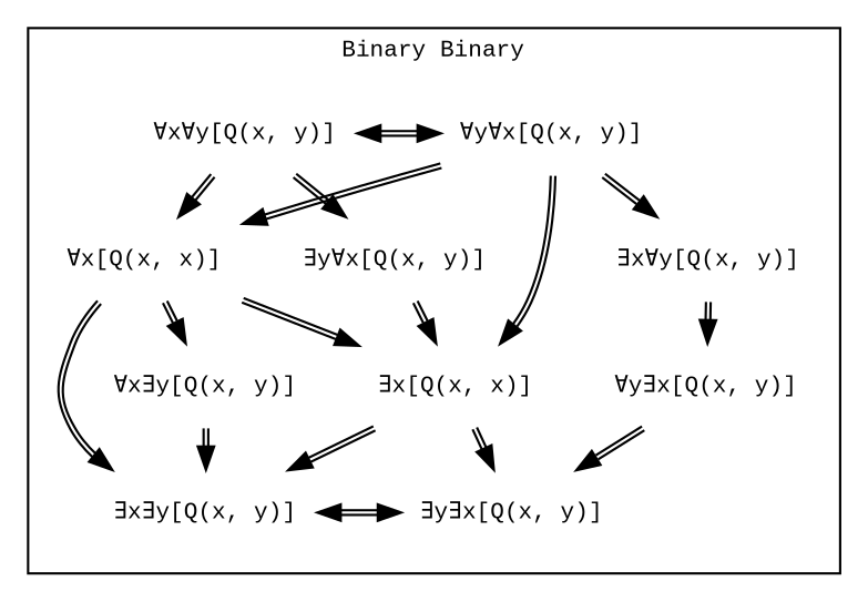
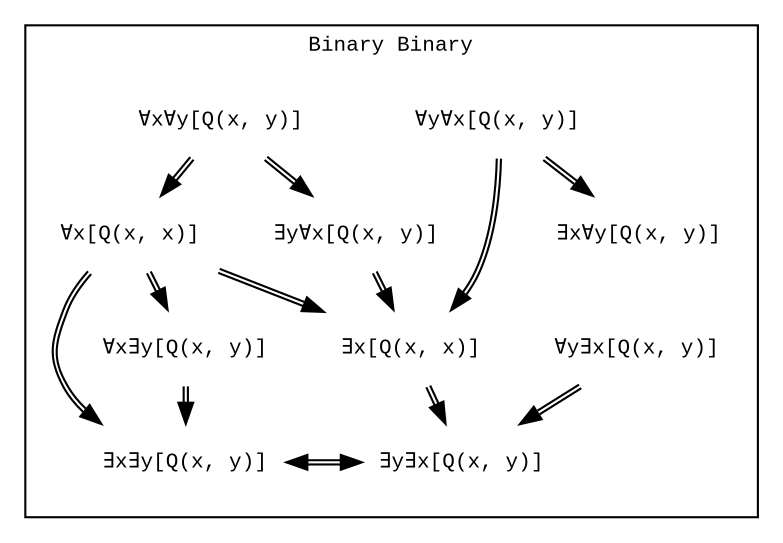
  digraph {
    clusterrank=global
    compound=true
    fontname="Liberation Mono"
    fontsize=10
    newrank=true
    rankdir=TB
    ranksep=0.25
    node [fontname="Liberation Mono" fontsize=10 shape=plaintext]
    edge [color="black:black" fontname="Liberation Mono" fontsize=10]
    n1 [label="∀x∀y[Q(x, y)]"]
    n2 [label="∀y∀x[Q(x, y)]"]
    n3 [label="∃y∀x[Q(x, y)]"]
    n4 [label="∀x[Q(x, x)]"]
    n5 [label="∃x∀y[Q(x, y)]"]
    n6 [label="∀x∃y[Q(x, y)]"]
    n7 [label="∃x[Q(x, x)]"]
    n8 [label="∀y∃x[Q(x, y)]"]
    n9 [label="∃x∃y[Q(x, y)]"]
    n10 [label="∃y∃x[Q(x, y)]"]
    subgraph cluster_1 {
      label="Binary Binary"
      style=solid
      subgraph sub_2 {
        label="Binary Predicate"
        rank=same
        style=solid
        n1
        n2
      }
      subgraph sub_3 {
        label="Binary Predicate"
        rank=same
        style=solid
        n3
        n4
        n5
      }
      subgraph sub_4 {
        label="Binary Predicate"
        rank=same
        style=solid
        n6
        n7
        n8
      }
      subgraph sub_5 {
        label="Binary Predicate"
        rank=same
        style=solid
        n9
        n10
      }
    }
-   n1 -> n2 [dir=both minlen=2]
    n1 -> n3
    n1 -> n4
-   n2 -> n4
    n2 -> n5
    n2 -> n7
    n3 -> n7
    n4 -> n6
    n4 -> n7
    n4 -> n9
-   n5 -> n8
    n6 -> n9
-   n7 -> n9
    n7 -> n10
    n8 -> n10
    n9 -> n10 [dir=both minlen=2]
  }
